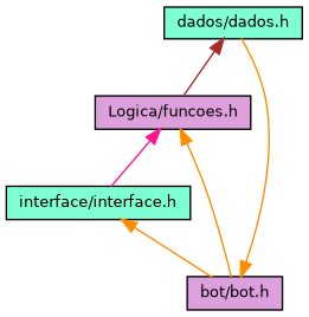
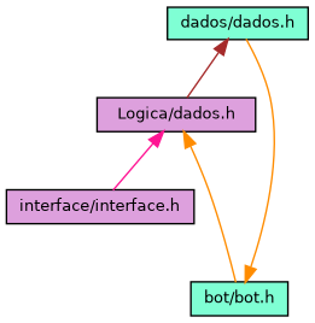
  digraph {
    node [color=black fillcolor=aquamarine fontname=Helvetica fontsize=10 shape=record style=filled]
    edge [color=darkorange dir=back fontname=Helvetica fontsize=10 labelfontname=Helvetica labelfontsize=10 style=solid]
    n1 [fontcolor=black height=0.2 label="dados/dados.h" width=0.4]
-   n2 [fillcolor=plum height=0.2 label="Logica/funcoes.h" width=0.4]
-   n3 [height=0.2 label="interface/interface.h" width=0.4]
-   n4 [fillcolor=plum height=0.2 label="bot/bot.h" width=0.4]
+   n2 [fillcolor=plum height=0.2 label="Logica/dados.h" width=0.4]
+   n3 [fillcolor=plum height=0.2 label="interface/interface.h" width=0.4]
+   n4 [height=0.2 label="bot/bot.h" width=0.4]
    n1 -> n2 [color=brown]
    n2 -> n3 [color=deeppink]
    n2 -> n4
-   n3 -> n4
    n4 -> n1
  }
